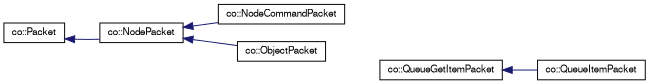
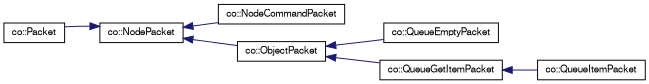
  digraph {
    rankdir=LR
    node [color=black fillcolor=white fontname=FreeSans fontsize=10 shape=record style=filled]
    edge [color=midnightblue dir=back fontname=FreeSans fontsize=10 labelfontname=FreeSans labelfontsize=10 style=solid]
    n1 [height=0.2 label="co::Packet" width=0.4]
    n2 [height=0.2 label="co::NodePacket" width=0.4]
    n3 [height=0.2 label="co::NodeCommandPacket" width=0.4]
    n4 [height=0.2 label="co::ObjectPacket" width=0.4]
+   n5 [height=0.2 label="co::QueueEmptyPacket" width=0.4]
    n6 [height=0.2 label="co::QueueGetItemPacket" width=0.4]
    n7 [height=0.2 label="co::QueueItemPacket" width=0.4]
-   n1 -> n2
+   n2 -> n1
    n2 -> n3
    n2 -> n4
+   n4 -> n5
+   n4 -> n6
    n6 -> n7
  }
